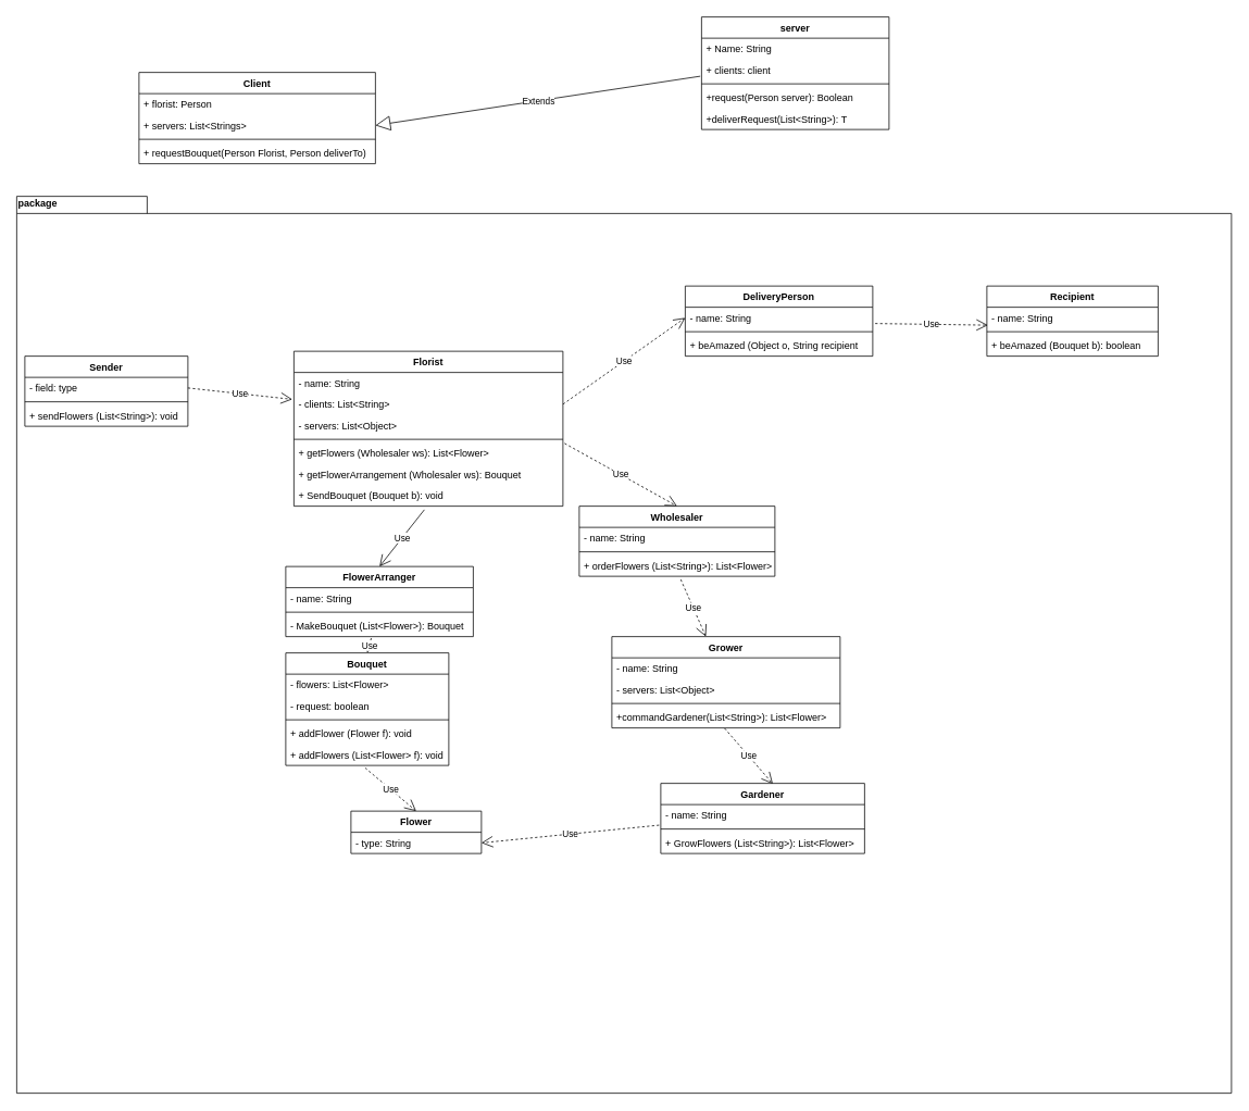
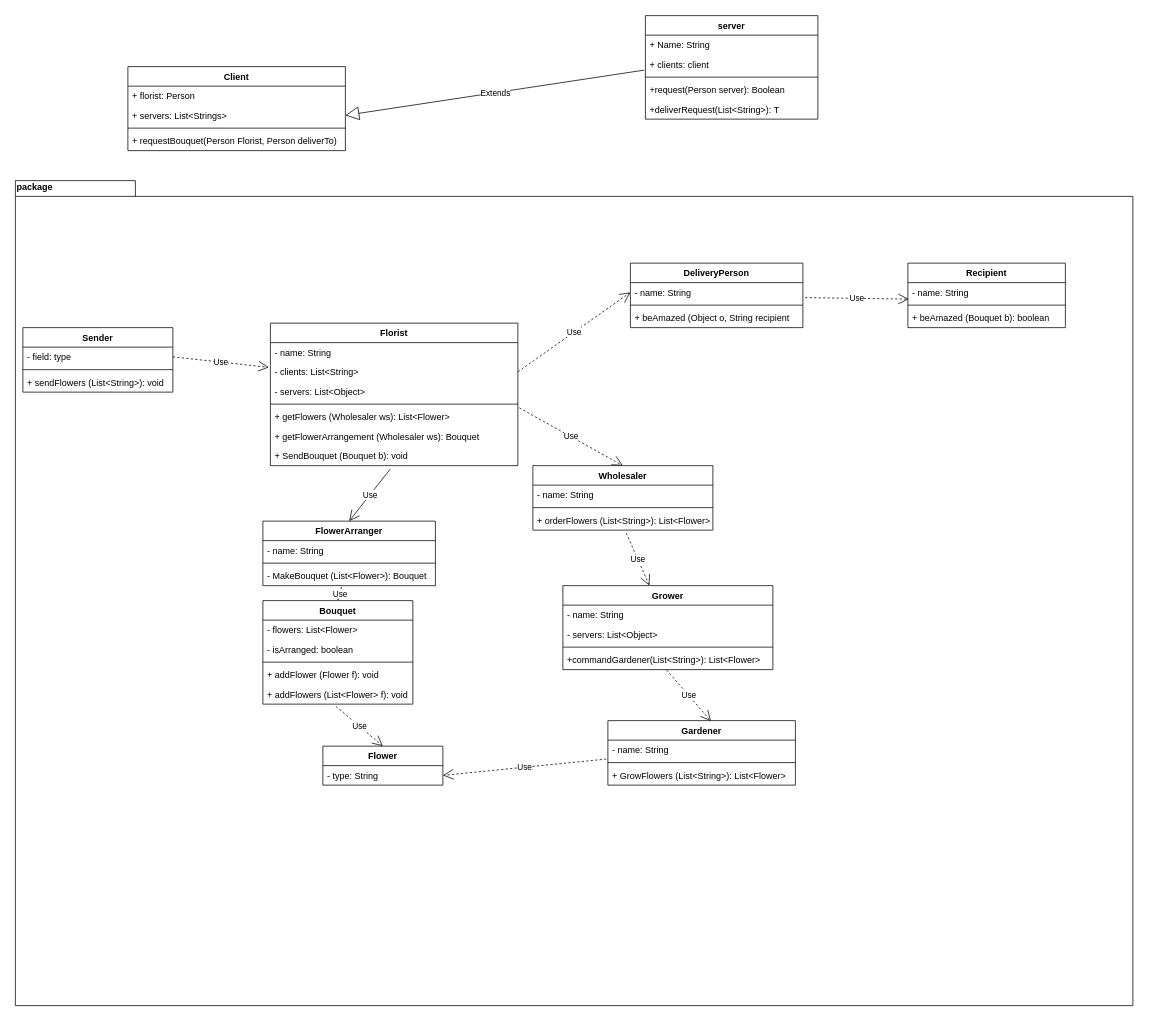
  <mxCell id="0" />
  <mxCell id="1" parent="0" />
  <mxCell id="2" value="Client" style="swimlane;fontStyle=1;align=center;verticalAlign=top;childLayout=stackLayout;horizontal=1;startSize=26;horizontalStack=0;resizeParent=1;resizeParentMax=0;resizeLast=0;collapsible=1;marginBottom=0;" parent="1" vertex="1"><mxGeometry x="170" y="88" width="290" height="112" as="geometry" /></mxCell>
  <mxCell id="3" value="+ florist: Person" style="text;strokeColor=none;fillColor=none;align=left;verticalAlign=top;spacingLeft=4;spacingRight=4;overflow=hidden;rotatable=0;points=[[0,0.5],[1,0.5]];portConstraint=eastwest;" parent="2" vertex="1"><mxGeometry y="26" width="290" height="26" as="geometry" /></mxCell>
  <mxCell id="4" value="+ servers: List&lt;Strings&gt;" style="text;strokeColor=none;fillColor=none;align=left;verticalAlign=top;spacingLeft=4;spacingRight=4;overflow=hidden;rotatable=0;points=[[0,0.5],[1,0.5]];portConstraint=eastwest;" parent="2" vertex="1"><mxGeometry y="52" width="290" height="26" as="geometry" /></mxCell>
  <mxCell id="5" value="" style="line;strokeWidth=1;fillColor=none;align=left;verticalAlign=middle;spacingTop=-1;spacingLeft=3;spacingRight=3;rotatable=0;labelPosition=right;points=[];portConstraint=eastwest;" parent="2" vertex="1"><mxGeometry y="78" width="290" height="8" as="geometry" /></mxCell>
  <mxCell id="6" value="+ requestBouquet(Person Florist, Person deliverTo)" style="text;strokeColor=none;fillColor=none;align=left;verticalAlign=top;spacingLeft=4;spacingRight=4;overflow=hidden;rotatable=0;points=[[0,0.5],[1,0.5]];portConstraint=eastwest;" parent="2" vertex="1"><mxGeometry y="86" width="290" height="26" as="geometry" /></mxCell>
  <mxCell id="7" value="package" style="shape=folder;fontStyle=1;spacingTop=-5;tabWidth=160;tabHeight=21;tabPosition=left;html=1;verticalAlign=top;align=left;" parent="1" vertex="1"><mxGeometry x="20" y="240" width="1490" height="1100" as="geometry" /></mxCell>
  <mxCell id="8" value="Use" style="endArrow=open;endSize=12;dashed=1;html=1;exitX=0.487;exitY=1.115;exitDx=0;exitDy=0;exitPerimeter=0;entryX=0.5;entryY=0;entryDx=0;entryDy=0;" parent="1" source="59" target="60" edge="1"><mxGeometry width="160" relative="1" as="geometry"><mxPoint x="710" y="720" as="sourcePoint" /><mxPoint x="870" y="720" as="targetPoint" /></mxGeometry></mxCell>
  <mxCell id="9" value="Extends" style="endArrow=block;endSize=16;endFill=0;html=1;entryX=1;entryY=0.5;entryDx=0;entryDy=0;exitX=-0.007;exitY=0.795;exitDx=0;exitDy=0;exitPerimeter=0;" parent="1" source="27" target="4" edge="1"><mxGeometry width="160" relative="1" as="geometry"><mxPoint x="430" y="520" as="sourcePoint" /><mxPoint x="590" y="520" as="targetPoint" /></mxGeometry></mxCell>
  <mxCell id="10" value="Use" style="endArrow=open;endSize=12;dashed=1;html=1;exitX=0.519;exitY=1.153;exitDx=0;exitDy=0;exitPerimeter=0;" parent="1" source="44" target="45" edge="1"><mxGeometry width="160" relative="1" as="geometry"><mxPoint x="320" y="670" as="sourcePoint" /><mxPoint x="480" y="670" as="targetPoint" /></mxGeometry></mxCell>
  <mxCell id="11" value="Use" style="endArrow=open;endSize=12;dashed=1;html=1;entryX=0.55;entryY=0.008;entryDx=0;entryDy=0;entryPerimeter=0;exitX=0.494;exitY=1.019;exitDx=0;exitDy=0;exitPerimeter=0;" parent="1" source="49" target="50" edge="1"><mxGeometry width="160" relative="1" as="geometry"><mxPoint x="700" y="740" as="sourcePoint" /><mxPoint x="860" y="740" as="targetPoint" /></mxGeometry></mxCell>
  <mxCell id="12" value="Use" style="endArrow=open;endSize=12;dashed=1;html=1;exitX=1.006;exitY=0.038;exitDx=0;exitDy=0;entryX=0.5;entryY=0;entryDx=0;entryDy=0;exitPerimeter=0;" parent="1" source="22" target="41" edge="1"><mxGeometry width="160" relative="1" as="geometry"><mxPoint x="320" y="670" as="sourcePoint" /><mxPoint x="480" y="670" as="targetPoint" /></mxGeometry></mxCell>
  <mxCell id="13" value="Use" style="endArrow=open;endSize=12;dashed=0;html=1;entryX=0.5;entryY=0;entryDx=0;entryDy=0;exitX=0.485;exitY=1.167;exitDx=0;exitDy=0;exitPerimeter=0;" parent="1" source="24" target="62" edge="1"><mxGeometry width="160" relative="1" as="geometry"><mxPoint x="320" y="670" as="sourcePoint" /><mxPoint x="480" y="670" as="targetPoint" /></mxGeometry></mxCell>
  <mxCell id="14" value="Use" style="endArrow=open;endSize=12;dashed=1;html=1;entryX=0;entryY=0.5;entryDx=0;entryDy=0;exitX=1;exitY=0.5;exitDx=0;exitDy=0;" parent="1" source="19" target="32" edge="1"><mxGeometry width="160" relative="1" as="geometry"><mxPoint x="320" y="670" as="sourcePoint" /><mxPoint x="480" y="670" as="targetPoint" /></mxGeometry></mxCell>
  <mxCell id="15" value="Use" style="endArrow=open;endSize=12;dashed=1;html=1;entryX=0.5;entryY=0;entryDx=0;entryDy=0;exitX=0.456;exitY=1.073;exitDx=0;exitDy=0;exitPerimeter=0;" parent="1" source="65" target="54" edge="1"><mxGeometry width="160" relative="1" as="geometry"><mxPoint x="450" y="670" as="sourcePoint" /><mxPoint x="610" y="670" as="targetPoint" /></mxGeometry></mxCell>
  <mxCell id="16" value="Use" style="endArrow=open;endSize=12;dashed=1;html=1;entryX=1;entryY=0.5;entryDx=0;entryDy=0;exitX=-0.008;exitY=0.971;exitDx=0;exitDy=0;exitPerimeter=0;" parent="1" source="51" target="61" edge="1"><mxGeometry width="160" relative="1" as="geometry"><mxPoint x="450" y="850" as="sourcePoint" /><mxPoint x="610" y="850" as="targetPoint" /></mxGeometry></mxCell>
  <mxCell id="17" value="Florist" style="swimlane;fontStyle=1;align=center;verticalAlign=top;childLayout=stackLayout;horizontal=1;startSize=26;horizontalStack=0;resizeParent=1;resizeParentMax=0;resizeLast=0;collapsible=1;marginBottom=0;" parent="1" vertex="1"><mxGeometry x="360" y="430" width="330" height="190" as="geometry" /></mxCell>
  <mxCell id="18" value="- name: String" style="text;strokeColor=none;fillColor=none;align=left;verticalAlign=top;spacingLeft=4;spacingRight=4;overflow=hidden;rotatable=0;points=[[0,0.5],[1,0.5]];portConstraint=eastwest;" parent="17" vertex="1"><mxGeometry y="26" width="330" height="26" as="geometry" /></mxCell>
  <mxCell id="19" value="- clients: List&lt;String&gt;" style="text;strokeColor=none;fillColor=none;align=left;verticalAlign=top;spacingLeft=4;spacingRight=4;overflow=hidden;rotatable=0;points=[[0,0.5],[1,0.5]];portConstraint=eastwest;" parent="17" vertex="1"><mxGeometry y="52" width="330" height="26" as="geometry" /></mxCell>
  <mxCell id="20" value="- servers: List&lt;Object&gt;" style="text;strokeColor=none;fillColor=none;align=left;verticalAlign=top;spacingLeft=4;spacingRight=4;overflow=hidden;rotatable=0;points=[[0,0.5],[1,0.5]];portConstraint=eastwest;" parent="17" vertex="1"><mxGeometry y="78" width="330" height="26" as="geometry" /></mxCell>
  <mxCell id="21" value="" style="line;strokeWidth=1;fillColor=none;align=left;verticalAlign=middle;spacingTop=-1;spacingLeft=3;spacingRight=3;rotatable=0;labelPosition=right;points=[];portConstraint=eastwest;" parent="17" vertex="1"><mxGeometry y="104" width="330" height="8" as="geometry" /></mxCell>
  <mxCell id="22" value="+ getFlowers (Wholesaler ws): List&lt;Flower&gt;" style="text;strokeColor=none;fillColor=none;align=left;verticalAlign=top;spacingLeft=4;spacingRight=4;overflow=hidden;rotatable=0;points=[[0,0.5],[1,0.5]];portConstraint=eastwest;" parent="17" vertex="1"><mxGeometry y="112" width="330" height="26" as="geometry" /></mxCell>
  <mxCell id="23" value="+ getFlowerArrangement (Wholesaler ws): Bouquet" style="text;strokeColor=none;fillColor=none;align=left;verticalAlign=top;spacingLeft=4;spacingRight=4;overflow=hidden;rotatable=0;points=[[0,0.5],[1,0.5]];portConstraint=eastwest;" parent="17" vertex="1"><mxGeometry y="138" width="330" height="26" as="geometry" /></mxCell>
  <mxCell id="24" value="+ SendBouquet (Bouquet b): void" style="text;strokeColor=none;fillColor=none;align=left;verticalAlign=top;spacingLeft=4;spacingRight=4;overflow=hidden;rotatable=0;points=[[0,0.5],[1,0.5]];portConstraint=eastwest;" parent="17" vertex="1"><mxGeometry y="164" width="330" height="26" as="geometry" /></mxCell>
  <mxCell id="25" value="server" style="swimlane;fontStyle=1;align=center;verticalAlign=top;childLayout=stackLayout;horizontal=1;startSize=26;horizontalStack=0;resizeParent=1;resizeParentMax=0;resizeLast=0;collapsible=1;marginBottom=0;" parent="1" vertex="1"><mxGeometry x="860" y="20" width="230" height="138" as="geometry"><mxRectangle x="310" y="468" width="100" height="26" as="alternateBounds" /></mxGeometry></mxCell>
  <mxCell id="26" value="+ Name: String" style="text;strokeColor=none;fillColor=none;align=left;verticalAlign=top;spacingLeft=4;spacingRight=4;overflow=hidden;rotatable=0;points=[[0,0.5],[1,0.5]];portConstraint=eastwest;" parent="25" vertex="1"><mxGeometry y="26" width="230" height="26" as="geometry" /></mxCell>
  <mxCell id="27" value="+ clients: client" style="text;strokeColor=none;fillColor=none;align=left;verticalAlign=top;spacingLeft=4;spacingRight=4;overflow=hidden;rotatable=0;points=[[0,0.5],[1,0.5]];portConstraint=eastwest;" parent="25" vertex="1"><mxGeometry y="52" width="230" height="26" as="geometry" /></mxCell>
  <mxCell id="28" value="" style="line;strokeWidth=1;fillColor=none;align=left;verticalAlign=middle;spacingTop=-1;spacingLeft=3;spacingRight=3;rotatable=0;labelPosition=right;points=[];portConstraint=eastwest;" parent="25" vertex="1"><mxGeometry y="78" width="230" height="8" as="geometry" /></mxCell>
  <mxCell id="29" value="+request(Person server): Boolean" style="text;strokeColor=none;fillColor=none;align=left;verticalAlign=top;spacingLeft=4;spacingRight=4;overflow=hidden;rotatable=0;points=[[0,0.5],[1,0.5]];portConstraint=eastwest;" parent="25" vertex="1"><mxGeometry y="86" width="230" height="26" as="geometry" /></mxCell>
  <mxCell id="30" value="+deliverRequest(List&lt;String&gt;): T" style="text;strokeColor=none;fillColor=none;align=left;verticalAlign=top;spacingLeft=4;spacingRight=4;overflow=hidden;rotatable=0;points=[[0,0.5],[1,0.5]];portConstraint=eastwest;" parent="25" vertex="1"><mxGeometry y="112" width="230" height="26" as="geometry" /></mxCell>
  <mxCell id="31" value="DeliveryPerson" style="swimlane;fontStyle=1;align=center;verticalAlign=top;childLayout=stackLayout;horizontal=1;startSize=26;horizontalStack=0;resizeParent=1;resizeParentMax=0;resizeLast=0;collapsible=1;marginBottom=0;" parent="1" vertex="1"><mxGeometry x="840" y="350" width="230" height="86" as="geometry" /></mxCell>
  <mxCell id="32" value="- name: String" style="text;strokeColor=none;fillColor=none;align=left;verticalAlign=top;spacingLeft=4;spacingRight=4;overflow=hidden;rotatable=0;points=[[0,0.5],[1,0.5]];portConstraint=eastwest;" parent="31" vertex="1"><mxGeometry y="26" width="230" height="26" as="geometry" /></mxCell>
  <mxCell id="33" value="" style="line;strokeWidth=1;fillColor=none;align=left;verticalAlign=middle;spacingTop=-1;spacingLeft=3;spacingRight=3;rotatable=0;labelPosition=right;points=[];portConstraint=eastwest;" parent="31" vertex="1"><mxGeometry y="52" width="230" height="8" as="geometry" /></mxCell>
  <mxCell id="34" value="+ beAmazed (Object o, String recipient" style="text;strokeColor=none;fillColor=none;align=left;verticalAlign=top;spacingLeft=4;spacingRight=4;overflow=hidden;rotatable=0;points=[[0,0.5],[1,0.5]];portConstraint=eastwest;" parent="31" vertex="1"><mxGeometry y="60" width="230" height="26" as="geometry" /></mxCell>
  <mxCell id="35" value="Sender" style="swimlane;fontStyle=1;align=center;verticalAlign=top;childLayout=stackLayout;horizontal=1;startSize=26;horizontalStack=0;resizeParent=1;resizeParentMax=0;resizeLast=0;collapsible=1;marginBottom=0;" parent="1" vertex="1"><mxGeometry x="30" y="436" width="200" height="86" as="geometry" /></mxCell>
  <mxCell id="36" value="- field: type" style="text;strokeColor=none;fillColor=none;align=left;verticalAlign=top;spacingLeft=4;spacingRight=4;overflow=hidden;rotatable=0;points=[[0,0.5],[1,0.5]];portConstraint=eastwest;" parent="35" vertex="1"><mxGeometry y="26" width="200" height="26" as="geometry" /></mxCell>
  <mxCell id="37" value="" style="line;strokeWidth=1;fillColor=none;align=left;verticalAlign=middle;spacingTop=-1;spacingLeft=3;spacingRight=3;rotatable=0;labelPosition=right;points=[];portConstraint=eastwest;" parent="35" vertex="1"><mxGeometry y="52" width="200" height="8" as="geometry" /></mxCell>
  <mxCell id="38" value="+ sendFlowers (List&lt;String&gt;): void" style="text;strokeColor=none;fillColor=none;align=left;verticalAlign=top;spacingLeft=4;spacingRight=4;overflow=hidden;rotatable=0;points=[[0,0.5],[1,0.5]];portConstraint=eastwest;" parent="35" vertex="1"><mxGeometry y="60" width="200" height="26" as="geometry" /></mxCell>
  <mxCell id="39" value="Use" style="endArrow=open;endSize=12;dashed=1;html=1;entryX=-0.006;entryY=0.269;entryDx=0;entryDy=0;entryPerimeter=0;exitX=1;exitY=0.5;exitDx=0;exitDy=0;" parent="1" source="36" target="19" edge="1"><mxGeometry width="160" relative="1" as="geometry"><mxPoint x="190" y="478.5" as="sourcePoint" /><mxPoint x="350" y="478.5" as="targetPoint" /></mxGeometry></mxCell>
  <mxCell id="40" value="Use" style="endArrow=open;endSize=12;dashed=1;html=1;entryX=0.006;entryY=0.846;entryDx=0;entryDy=0;entryPerimeter=0;exitX=1.013;exitY=0.769;exitDx=0;exitDy=0;exitPerimeter=0;" parent="1" target="67" edge="1" source="32"><mxGeometry width="160" relative="1" as="geometry"><mxPoint x="1040" y="392.5" as="sourcePoint" /><mxPoint x="1200" y="392.5" as="targetPoint" /></mxGeometry></mxCell>
  <mxCell id="41" value="Wholesaler" style="swimlane;fontStyle=1;align=center;verticalAlign=top;childLayout=stackLayout;horizontal=1;startSize=26;horizontalStack=0;resizeParent=1;resizeParentMax=0;resizeLast=0;collapsible=1;marginBottom=0;" parent="1" vertex="1"><mxGeometry x="710" y="620" width="240" height="86" as="geometry" /></mxCell>
  <mxCell id="42" value="- name: String" style="text;strokeColor=none;fillColor=none;align=left;verticalAlign=top;spacingLeft=4;spacingRight=4;overflow=hidden;rotatable=0;points=[[0,0.5],[1,0.5]];portConstraint=eastwest;" parent="41" vertex="1"><mxGeometry y="26" width="240" height="26" as="geometry" /></mxCell>
  <mxCell id="43" value="" style="line;strokeWidth=1;fillColor=none;align=left;verticalAlign=middle;spacingTop=-1;spacingLeft=3;spacingRight=3;rotatable=0;labelPosition=right;points=[];portConstraint=eastwest;" parent="41" vertex="1"><mxGeometry y="52" width="240" height="8" as="geometry" /></mxCell>
  <mxCell id="44" value="+ orderFlowers (List&lt;String&gt;): List&lt;Flower&gt;" style="text;strokeColor=none;fillColor=none;align=left;verticalAlign=top;spacingLeft=4;spacingRight=4;overflow=hidden;rotatable=0;points=[[0,0.5],[1,0.5]];portConstraint=eastwest;" parent="41" vertex="1"><mxGeometry y="60" width="240" height="26" as="geometry" /></mxCell>
  <mxCell id="45" value="Grower" style="swimlane;fontStyle=1;align=center;verticalAlign=top;childLayout=stackLayout;horizontal=1;startSize=26;horizontalStack=0;resizeParent=1;resizeParentMax=0;resizeLast=0;collapsible=1;marginBottom=0;" parent="1" vertex="1"><mxGeometry x="750" y="780" width="280" height="112" as="geometry" /></mxCell>
  <mxCell id="46" value="- name: String" style="text;strokeColor=none;fillColor=none;align=left;verticalAlign=top;spacingLeft=4;spacingRight=4;overflow=hidden;rotatable=0;points=[[0,0.5],[1,0.5]];portConstraint=eastwest;" parent="45" vertex="1"><mxGeometry y="26" width="280" height="26" as="geometry" /></mxCell>
  <mxCell id="47" value="- servers: List&lt;Object&gt;" style="text;strokeColor=none;fillColor=none;align=left;verticalAlign=top;spacingLeft=4;spacingRight=4;overflow=hidden;rotatable=0;points=[[0,0.5],[1,0.5]];portConstraint=eastwest;" parent="45" vertex="1"><mxGeometry y="52" width="280" height="26" as="geometry" /></mxCell>
  <mxCell id="48" value="" style="line;strokeWidth=1;fillColor=none;align=left;verticalAlign=middle;spacingTop=-1;spacingLeft=3;spacingRight=3;rotatable=0;labelPosition=right;points=[];portConstraint=eastwest;" parent="45" vertex="1"><mxGeometry y="78" width="280" height="8" as="geometry" /></mxCell>
  <mxCell id="49" value="+commandGardener(List&lt;String&gt;): List&lt;Flower&gt;" style="text;strokeColor=none;fillColor=none;align=left;verticalAlign=top;spacingLeft=4;spacingRight=4;overflow=hidden;rotatable=0;points=[[0,0.5],[1,0.5]];portConstraint=eastwest;" parent="45" vertex="1"><mxGeometry y="86" width="280" height="26" as="geometry" /></mxCell>
  <mxCell id="50" value="Gardener" style="swimlane;fontStyle=1;align=center;verticalAlign=top;childLayout=stackLayout;horizontal=1;startSize=26;horizontalStack=0;resizeParent=1;resizeParentMax=0;resizeLast=0;collapsible=1;marginBottom=0;" parent="1" vertex="1"><mxGeometry x="810" y="960" width="250" height="86" as="geometry" /></mxCell>
  <mxCell id="51" value="- name: String" style="text;strokeColor=none;fillColor=none;align=left;verticalAlign=top;spacingLeft=4;spacingRight=4;overflow=hidden;rotatable=0;points=[[0,0.5],[1,0.5]];portConstraint=eastwest;" parent="50" vertex="1"><mxGeometry y="26" width="250" height="26" as="geometry" /></mxCell>
  <mxCell id="52" value="" style="line;strokeWidth=1;fillColor=none;align=left;verticalAlign=middle;spacingTop=-1;spacingLeft=3;spacingRight=3;rotatable=0;labelPosition=right;points=[];portConstraint=eastwest;" parent="50" vertex="1"><mxGeometry y="52" width="250" height="8" as="geometry" /></mxCell>
  <mxCell id="53" value="+ GrowFlowers (List&lt;String&gt;): List&lt;Flower&gt;" style="text;strokeColor=none;fillColor=none;align=left;verticalAlign=top;spacingLeft=4;spacingRight=4;overflow=hidden;rotatable=0;points=[[0,0.5],[1,0.5]];portConstraint=eastwest;" parent="50" vertex="1"><mxGeometry y="60" width="250" height="26" as="geometry" /></mxCell>
  <mxCell id="54" value="Bouquet" style="swimlane;fontStyle=1;align=center;verticalAlign=top;childLayout=stackLayout;horizontal=1;startSize=26;horizontalStack=0;resizeParent=1;resizeParentMax=0;resizeLast=0;collapsible=1;marginBottom=0;" parent="1" vertex="1"><mxGeometry x="350" y="800" width="200" height="138" as="geometry" /></mxCell>
  <mxCell id="55" value="- flowers: List&lt;Flower&gt;" style="text;strokeColor=none;fillColor=none;align=left;verticalAlign=top;spacingLeft=4;spacingRight=4;overflow=hidden;rotatable=0;points=[[0,0.5],[1,0.5]];portConstraint=eastwest;" parent="54" vertex="1"><mxGeometry y="26" width="200" height="26" as="geometry" /></mxCell>
- <mxCell id="56" value="- request: boolean" style="text;strokeColor=none;fillColor=none;align=left;verticalAlign=top;spacingLeft=4;spacingRight=4;overflow=hidden;rotatable=0;points=[[0,0.5],[1,0.5]];portConstraint=eastwest;" parent="54" vertex="1"><mxGeometry y="52" width="200" height="26" as="geometry" /></mxCell>
+ <mxCell id="56" value="- isArranged: boolean" style="text;strokeColor=none;fillColor=none;align=left;verticalAlign=top;spacingLeft=4;spacingRight=4;overflow=hidden;rotatable=0;points=[[0,0.5],[1,0.5]];portConstraint=eastwest;" parent="54" vertex="1"><mxGeometry y="52" width="200" height="26" as="geometry" /></mxCell>
  <mxCell id="57" value="" style="line;strokeWidth=1;fillColor=none;align=left;verticalAlign=middle;spacingTop=-1;spacingLeft=3;spacingRight=3;rotatable=0;labelPosition=right;points=[];portConstraint=eastwest;" parent="54" vertex="1"><mxGeometry y="78" width="200" height="8" as="geometry" /></mxCell>
  <mxCell id="58" value="+ addFlower (Flower f): void" style="text;strokeColor=none;fillColor=none;align=left;verticalAlign=top;spacingLeft=4;spacingRight=4;overflow=hidden;rotatable=0;points=[[0,0.5],[1,0.5]];portConstraint=eastwest;" parent="54" vertex="1"><mxGeometry y="86" width="200" height="26" as="geometry" /></mxCell>
  <mxCell id="59" value="+ addFlowers (List&lt;Flower&gt; f): void" style="text;strokeColor=none;fillColor=none;align=left;verticalAlign=top;spacingLeft=4;spacingRight=4;overflow=hidden;rotatable=0;points=[[0,0.5],[1,0.5]];portConstraint=eastwest;" parent="54" vertex="1"><mxGeometry y="112" width="200" height="26" as="geometry" /></mxCell>
  <mxCell id="60" value="Flower" style="swimlane;fontStyle=1;align=center;verticalAlign=top;childLayout=stackLayout;horizontal=1;startSize=26;horizontalStack=0;resizeParent=1;resizeParentMax=0;resizeLast=0;collapsible=1;marginBottom=0;" parent="1" vertex="1"><mxGeometry x="430" y="994" width="160" height="52" as="geometry" /></mxCell>
  <mxCell id="61" value="- type: String" style="text;strokeColor=none;fillColor=none;align=left;verticalAlign=top;spacingLeft=4;spacingRight=4;overflow=hidden;rotatable=0;points=[[0,0.5],[1,0.5]];portConstraint=eastwest;" parent="60" vertex="1"><mxGeometry y="26" width="160" height="26" as="geometry" /></mxCell>
  <mxCell id="62" value="FlowerArranger" style="swimlane;fontStyle=1;align=center;verticalAlign=top;childLayout=stackLayout;horizontal=1;startSize=26;horizontalStack=0;resizeParent=1;resizeParentMax=0;resizeLast=0;collapsible=1;marginBottom=0;" parent="1" vertex="1"><mxGeometry x="350" y="694" width="230" height="86" as="geometry" /></mxCell>
  <mxCell id="63" value="- name: String" style="text;strokeColor=none;fillColor=none;align=left;verticalAlign=top;spacingLeft=4;spacingRight=4;overflow=hidden;rotatable=0;points=[[0,0.5],[1,0.5]];portConstraint=eastwest;" parent="62" vertex="1"><mxGeometry y="26" width="230" height="26" as="geometry" /></mxCell>
  <mxCell id="64" value="" style="line;strokeWidth=1;fillColor=none;align=left;verticalAlign=middle;spacingTop=-1;spacingLeft=3;spacingRight=3;rotatable=0;labelPosition=right;points=[];portConstraint=eastwest;" parent="62" vertex="1"><mxGeometry y="52" width="230" height="8" as="geometry" /></mxCell>
  <mxCell id="65" value="- MakeBouquet (List&lt;Flower&gt;): Bouquet" style="text;strokeColor=none;fillColor=none;align=left;verticalAlign=top;spacingLeft=4;spacingRight=4;overflow=hidden;rotatable=0;points=[[0,0.5],[1,0.5]];portConstraint=eastwest;" parent="62" vertex="1"><mxGeometry y="60" width="230" height="26" as="geometry" /></mxCell>
  <mxCell id="66" value="Recipient" style="swimlane;fontStyle=1;align=center;verticalAlign=top;childLayout=stackLayout;horizontal=1;startSize=26;horizontalStack=0;resizeParent=1;resizeParentMax=0;resizeLast=0;collapsible=1;marginBottom=0;" parent="1" vertex="1"><mxGeometry x="1210" y="350" width="210" height="86" as="geometry" /></mxCell>
  <mxCell id="67" value="- name: String" style="text;strokeColor=none;fillColor=none;align=left;verticalAlign=top;spacingLeft=4;spacingRight=4;overflow=hidden;rotatable=0;points=[[0,0.5],[1,0.5]];portConstraint=eastwest;" parent="66" vertex="1"><mxGeometry y="26" width="210" height="26" as="geometry" /></mxCell>
  <mxCell id="68" value="" style="line;strokeWidth=1;fillColor=none;align=left;verticalAlign=middle;spacingTop=-1;spacingLeft=3;spacingRight=3;rotatable=0;labelPosition=right;points=[];portConstraint=eastwest;" parent="66" vertex="1"><mxGeometry y="52" width="210" height="8" as="geometry" /></mxCell>
  <mxCell id="69" value="+ beAmazed (Bouquet b): boolean" style="text;strokeColor=none;fillColor=none;align=left;verticalAlign=top;spacingLeft=4;spacingRight=4;overflow=hidden;rotatable=0;points=[[0,0.5],[1,0.5]];portConstraint=eastwest;" parent="66" vertex="1"><mxGeometry y="60" width="210" height="26" as="geometry" /></mxCell>
